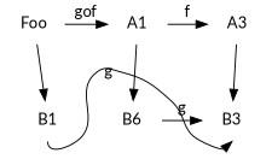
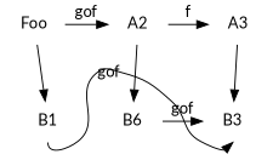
  digraph {
    fontname=Lato
    node [fontname=Lato shape=plaintext]
    edge [fontname=Lato]
    n1 [label=Foo]
-   A2 [label=A1]
+   A2
    A3
    B1
    n5 [label=B6]
    B3
    subgraph sub_1 {
      rank=same
      n1
      A2
      A3
    }
    subgraph sub_2 {
      rank=same
      B1
      n5
      B3
    }
    n1 -> A2 [label=gof]
    n1 -> B1
    A2 -> A3 [label=f]
    A2 -> n5
    A3 -> B3
-   B1 -> B3 [headport=s label=g tailport=s]
-   n5 -> B3 [label=g]
+   B1 -> B3 [headport=s label=gof tailport=s]
+   n5 -> B3 [label=gof]
  }
